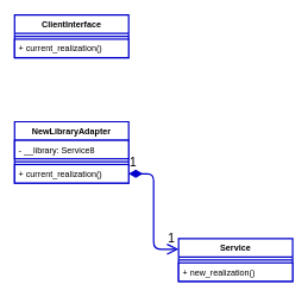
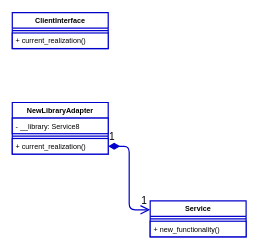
  <mxCell id="0" />
  <mxCell id="1" parent="0" />
  <mxCell id="2" value="1" style="endArrow=open;html=1;endSize=12;startArrow=diamondThin;startSize=14;startFill=1;edgeStyle=orthogonalEdgeStyle;align=left;verticalAlign=bottom;strokeColor=#0000CC;strokeWidth=2;exitX=1;exitY=0.5;exitDx=0;exitDy=0;entryX=0;entryY=0.25;entryDx=0;entryDy=0;fontSize=17;labelBackgroundColor=none;fontColor=#000000;" edge="1" parent="1" source="9" target="3"><mxGeometry x="-1" y="3" relative="1" as="geometry"><mxPoint x="80" y="390" as="sourcePoint" /><mxPoint x="240" y="390" as="targetPoint" /></mxGeometry></mxCell>
  <mxCell id="3" value="Service" style="swimlane;fontStyle=1;align=center;verticalAlign=top;childLayout=stackLayout;horizontal=1;startSize=26;horizontalStack=0;resizeParent=1;resizeParentMax=0;resizeLast=0;collapsible=1;marginBottom=0;fontColor=#000000;strokeColor=#0000CC;strokeWidth=2;fillColor=#FFFFFF;" vertex="1" parent="1"><mxGeometry x="250" y="334" width="160" height="60" as="geometry" /></mxCell>
  <mxCell id="4" value="" style="line;strokeWidth=2;align=left;verticalAlign=middle;spacingTop=-1;spacingLeft=3;spacingRight=3;rotatable=0;labelPosition=right;points=[];portConstraint=eastwest;fontColor=#000000;strokeColor=#0000CC;fillColor=#FFFFFF;" vertex="1" parent="3"><mxGeometry y="26" width="160" height="8" as="geometry" /></mxCell>
- <mxCell id="5" value="+ new_realization()" style="text;align=left;verticalAlign=top;spacingLeft=4;spacingRight=4;overflow=hidden;rotatable=0;points=[[0,0.5],[1,0.5]];portConstraint=eastwest;fontColor=#000000;strokeColor=#0000CC;strokeWidth=2;fillColor=#FFFFFF;" vertex="1" parent="3"><mxGeometry y="34" width="160" height="26" as="geometry" /></mxCell>
+ <mxCell id="5" value="+ new_functionality()" style="text;align=left;verticalAlign=top;spacingLeft=4;spacingRight=4;overflow=hidden;rotatable=0;points=[[0,0.5],[1,0.5]];portConstraint=eastwest;fontColor=#000000;strokeColor=#0000CC;strokeWidth=2;fillColor=#FFFFFF;" vertex="1" parent="3"><mxGeometry y="34" width="160" height="26" as="geometry" /></mxCell>
  <mxCell id="6" value="NewLibraryAdapter" style="swimlane;fontStyle=1;align=center;verticalAlign=top;childLayout=stackLayout;horizontal=1;startSize=26;horizontalStack=0;resizeParent=1;resizeParentMax=0;resizeLast=0;collapsible=1;marginBottom=0;fontColor=#000000;strokeColor=#0000CC;strokeWidth=2;fillColor=#FFFFFF;" vertex="1" parent="1"><mxGeometry x="20" y="170" width="160" height="86" as="geometry" /></mxCell>
  <mxCell id="7" value="- __library: Service8" style="text;align=left;verticalAlign=top;spacingLeft=4;spacingRight=4;overflow=hidden;rotatable=0;points=[[0,0.5],[1,0.5]];portConstraint=eastwest;fontColor=#000000;strokeColor=#0000CC;strokeWidth=2;fillColor=#FFFFFF;" vertex="1" parent="6"><mxGeometry y="26" width="160" height="26" as="geometry" /></mxCell>
  <mxCell id="8" value="" style="line;strokeWidth=2;align=left;verticalAlign=middle;spacingTop=-1;spacingLeft=3;spacingRight=3;rotatable=0;labelPosition=right;points=[];portConstraint=eastwest;fontColor=#000000;strokeColor=#0000CC;fillColor=#FFFFFF;" vertex="1" parent="6"><mxGeometry y="52" width="160" height="8" as="geometry" /></mxCell>
  <mxCell id="9" value="+ current_realization()" style="text;align=left;verticalAlign=top;spacingLeft=4;spacingRight=4;overflow=hidden;rotatable=0;points=[[0,0.5],[1,0.5]];portConstraint=eastwest;fontColor=#000000;strokeColor=#0000CC;strokeWidth=2;fillColor=#FFFFFF;" vertex="1" parent="6"><mxGeometry y="60" width="160" height="26" as="geometry" /></mxCell>
  <mxCell id="10" value="ClientInterface" style="swimlane;fontStyle=1;align=center;verticalAlign=top;childLayout=stackLayout;horizontal=1;startSize=26;horizontalStack=0;resizeParent=1;resizeParentMax=0;resizeLast=0;collapsible=1;marginBottom=0;fontColor=#000000;strokeColor=#0000CC;strokeWidth=2;fillColor=#FFFFFF;" vertex="1" parent="1"><mxGeometry x="20" y="20" width="160" height="60" as="geometry" /></mxCell>
  <mxCell id="11" value="" style="line;strokeWidth=2;align=left;verticalAlign=middle;spacingTop=-1;spacingLeft=3;spacingRight=3;rotatable=0;labelPosition=right;points=[];portConstraint=eastwest;fontColor=#000000;strokeColor=#0000CC;fillColor=#FFFFFF;" vertex="1" parent="10"><mxGeometry y="26" width="160" height="8" as="geometry" /></mxCell>
  <mxCell id="12" value="+ current_realization()" style="text;align=left;verticalAlign=top;spacingLeft=4;spacingRight=4;overflow=hidden;rotatable=0;points=[[0,0.5],[1,0.5]];portConstraint=eastwest;fontColor=#000000;strokeColor=#0000CC;strokeWidth=2;fillColor=#FFFFFF;" vertex="1" parent="10"><mxGeometry y="34" width="160" height="26" as="geometry" /></mxCell>
  <mxCell id="13" value="1" style="text;html=1;align=center;verticalAlign=middle;resizable=0;points=[];autosize=1;fontSize=17;fontColor=#000000;" vertex="1" parent="1"><mxGeometry x="230" y="320" width="20" height="30" as="geometry" /></mxCell>
